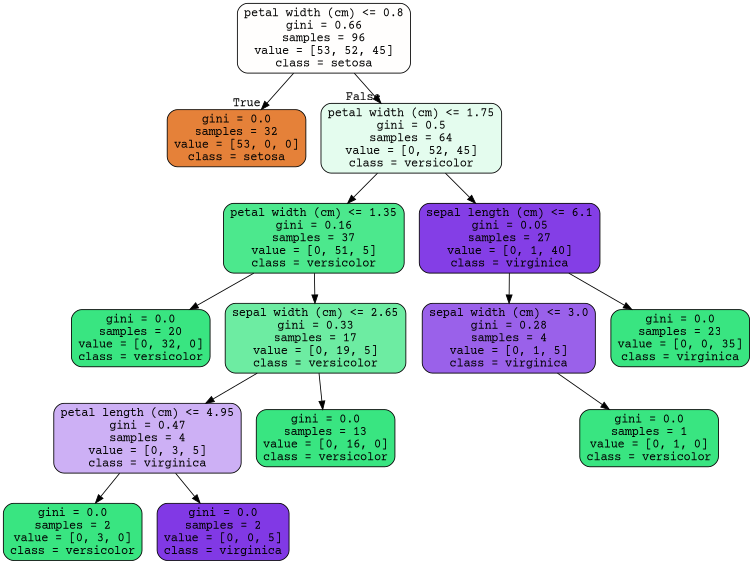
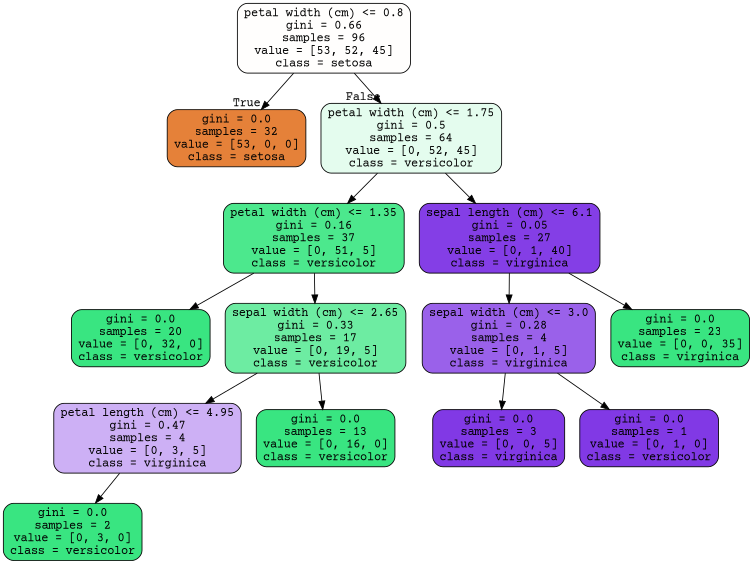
  digraph {
    fontname="Courier Prime"
    node [color=black fillcolor="#39e581" fontname="Courier Prime" shape=box style="filled, rounded"]
    edge [fontname="Courier Prime"]
    n1 [fillcolor="#fffefd" label="petal width (cm) <= 0.8\ngini = 0.66\nsamples = 96\nvalue = [53, 52, 45]\nclass = setosa"]
    n2 [fillcolor="#e58139" label="gini = 0.0\nsamples = 32\nvalue = [53, 0, 0]\nclass = setosa"]
    n3 [fillcolor="#e4fcee" label="petal width (cm) <= 1.75\ngini = 0.5\nsamples = 64\nvalue = [0, 52, 45]\nclass = versicolor"]
    n4 [fillcolor="#4ce88d" label="petal width (cm) <= 1.35\ngini = 0.16\nsamples = 37\nvalue = [0, 51, 5]\nclass = versicolor"]
    n5 [fillcolor="#843ee6" label="sepal length (cm) <= 6.1\ngini = 0.05\nsamples = 27\nvalue = [0, 1, 40]\nclass = virginica"]
    n6 [label="gini = 0.0\nsamples = 20\nvalue = [0, 32, 0]\nclass = versicolor"]
    n7 [fillcolor="#6deca2" label="sepal width (cm) <= 2.65\ngini = 0.33\nsamples = 17\nvalue = [0, 19, 5]\nclass = versicolor"]
    n8 [fillcolor="#9a61ea" label="sepal width (cm) <= 3.0\ngini = 0.28\nsamples = 4\nvalue = [0, 1, 5]\nclass = virginica"]
    n9 [label="gini = 0.0\nsamples = 23\nvalue = [0, 0, 35]\nclass = virginica"]
    n10 [fillcolor="#cdb0f5" label="petal length (cm) <= 4.95\ngini = 0.47\nsamples = 4\nvalue = [0, 3, 5]\nclass = virginica"]
    n11 [label="gini = 0.0\nsamples = 13\nvalue = [0, 16, 0]\nclass = versicolor"]
    n12 [label="gini = 0.0\nsamples = 2\nvalue = [0, 3, 0]\nclass = versicolor"]
-   n13 [fillcolor="#8139e5" label="gini = 0.0\nsamples = 2\nvalue = [0, 0, 5]\nclass = virginica"]
-   n15 [label="gini = 0.0\nsamples = 1\nvalue = [0, 1, 0]\nclass = versicolor"]
+   n14 [fillcolor="#8139e5" label="gini = 0.0\nsamples = 3\nvalue = [0, 0, 5]\nclass = virginica"]
+   n15 [fillcolor="#8139e5" label="gini = 0.0\nsamples = 1\nvalue = [0, 1, 0]\nclass = versicolor"]
    n1 -> n2 [headlabel=True labelangle=45 labeldistance=2.5]
    n1 -> n3 [headlabel=False labelangle=-45 labeldistance=2.5]
    n3 -> n4
    n3 -> n5
    n4 -> n6
    n4 -> n7
    n5 -> n8
    n5 -> n9
    n7 -> n10
    n7 -> n11
+   n8 -> n14
    n8 -> n15
    n10 -> n12
-   n10 -> n13
  }
